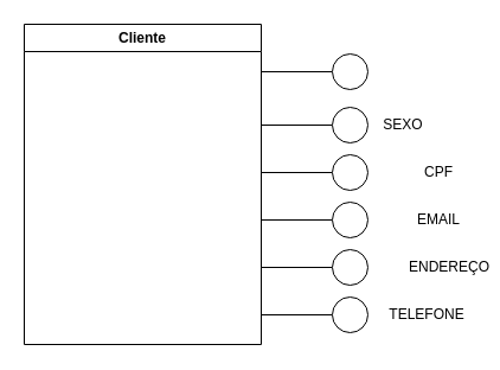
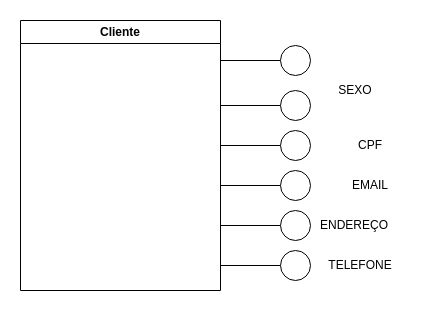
  <mxCell id="0" />
  <mxCell id="1" parent="0" />
  <mxCell id="2" value="Cliente" style="swimlane;whiteSpace=wrap;html=1;" parent="1" vertex="1"><mxGeometry x="20" y="20" width="200" height="270" as="geometry" /></mxCell>
  <mxCell id="3" value="" style="endArrow=none;html=1;rounded=0;entryX=0;entryY=0.5;entryDx=0;entryDy=0;" parent="1" edge="1" target="4"><mxGeometry width="50" height="50" relative="1" as="geometry"><mxPoint x="220" y="60" as="sourcePoint" /><mxPoint x="290" y="60" as="targetPoint" /></mxGeometry></mxCell>
  <mxCell id="4" value="" style="ellipse;whiteSpace=wrap;html=1;aspect=fixed;" parent="1" vertex="1"><mxGeometry x="280" y="45" width="30" height="30" as="geometry" /></mxCell>
  <mxCell id="5" value="" style="endArrow=none;html=1;rounded=0;entryX=0;entryY=0.5;entryDx=0;entryDy=0;" edge="1" parent="1" target="6"><mxGeometry width="50" height="50" relative="1" as="geometry"><mxPoint x="220" y="105" as="sourcePoint" /><mxPoint x="290" y="105" as="targetPoint" /></mxGeometry></mxCell>
  <mxCell id="6" value="" style="ellipse;whiteSpace=wrap;html=1;aspect=fixed;" vertex="1" parent="1"><mxGeometry x="280" y="90" width="30" height="30" as="geometry" /></mxCell>
- <mxCell id="7" value="SEXO" style="text;html=1;align=center;verticalAlign=middle;whiteSpace=wrap;rounded=0;" vertex="1" parent="1"><mxGeometry x="310" y="90" width="60" height="30" as="geometry" /></mxCell>
+ <mxCell id="7" value="SEXO" style="text;html=1;align=center;verticalAlign=middle;whiteSpace=wrap;rounded=0;" vertex="1" parent="1"><mxGeometry x="325" y="75" width="60" height="30" as="geometry" /></mxCell>
  <mxCell id="8" value="" style="endArrow=none;html=1;rounded=0;entryX=0;entryY=0.5;entryDx=0;entryDy=0;" edge="1" parent="1" target="9"><mxGeometry width="50" height="50" relative="1" as="geometry"><mxPoint x="220" y="145" as="sourcePoint" /><mxPoint x="290" y="145" as="targetPoint" /></mxGeometry></mxCell>
  <mxCell id="9" value="" style="ellipse;whiteSpace=wrap;html=1;aspect=fixed;" vertex="1" parent="1"><mxGeometry x="280" y="130" width="30" height="30" as="geometry" /></mxCell>
  <mxCell id="10" value="CPF" style="text;html=1;align=center;verticalAlign=middle;whiteSpace=wrap;rounded=0;" vertex="1" parent="1"><mxGeometry x="340" y="130" width="60" height="30" as="geometry" /></mxCell>
  <mxCell id="11" value="" style="endArrow=none;html=1;rounded=0;entryX=0;entryY=0.5;entryDx=0;entryDy=0;" edge="1" parent="1" target="12"><mxGeometry width="50" height="50" relative="1" as="geometry"><mxPoint x="220" y="185" as="sourcePoint" /><mxPoint x="290" y="185" as="targetPoint" /></mxGeometry></mxCell>
  <mxCell id="12" value="" style="ellipse;whiteSpace=wrap;html=1;aspect=fixed;" vertex="1" parent="1"><mxGeometry x="280" y="170" width="30" height="30" as="geometry" /></mxCell>
  <mxCell id="13" value="EMAIL" style="text;html=1;align=center;verticalAlign=middle;whiteSpace=wrap;rounded=0;" vertex="1" parent="1"><mxGeometry x="340" y="170" width="60" height="30" as="geometry" /></mxCell>
  <mxCell id="14" value="" style="endArrow=none;html=1;rounded=0;entryX=0;entryY=0.5;entryDx=0;entryDy=0;" edge="1" parent="1" target="15"><mxGeometry width="50" height="50" relative="1" as="geometry"><mxPoint x="220" y="225" as="sourcePoint" /><mxPoint x="290" y="225" as="targetPoint" /></mxGeometry></mxCell>
  <mxCell id="15" value="" style="ellipse;whiteSpace=wrap;html=1;aspect=fixed;" vertex="1" parent="1"><mxGeometry x="280" y="210" width="30" height="30" as="geometry" /></mxCell>
- <mxCell id="16" value="ENDEREÇO" style="text;html=1;align=center;verticalAlign=middle;whiteSpace=wrap;rounded=0;" vertex="1" parent="1"><mxGeometry x="349" y="210" width="60" height="30" as="geometry" /></mxCell>
+ <mxCell id="16" value="ENDEREÇO" style="text;html=1;align=center;verticalAlign=middle;whiteSpace=wrap;rounded=0;" vertex="1" parent="1"><mxGeometry x="324" y="210" width="60" height="30" as="geometry" /></mxCell>
  <mxCell id="17" value="" style="endArrow=none;html=1;rounded=0;entryX=0;entryY=0.5;entryDx=0;entryDy=0;" edge="1" parent="1" target="18"><mxGeometry width="50" height="50" relative="1" as="geometry"><mxPoint x="220" y="265" as="sourcePoint" /><mxPoint x="290" y="265" as="targetPoint" /></mxGeometry></mxCell>
  <mxCell id="18" value="" style="ellipse;whiteSpace=wrap;html=1;aspect=fixed;" vertex="1" parent="1"><mxGeometry x="280" y="250" width="30" height="30" as="geometry" /></mxCell>
  <mxCell id="19" value="TELEFONE" style="text;html=1;align=center;verticalAlign=middle;whiteSpace=wrap;rounded=0;" vertex="1" parent="1"><mxGeometry x="330" y="250" width="60" height="30" as="geometry" /></mxCell>
